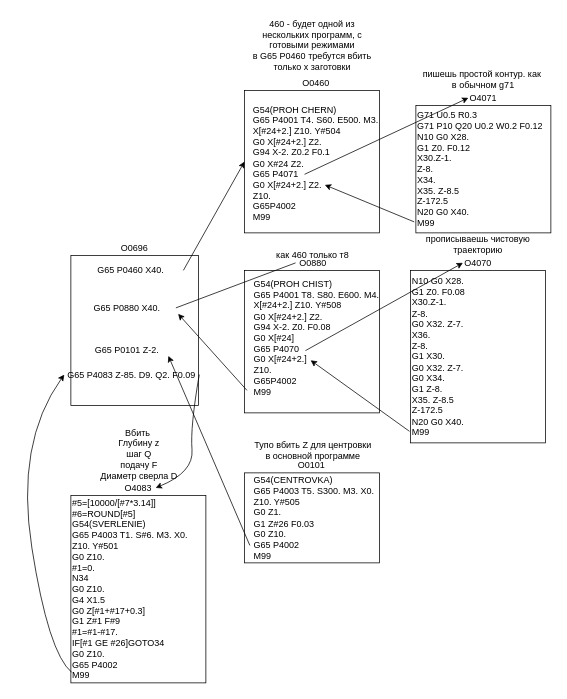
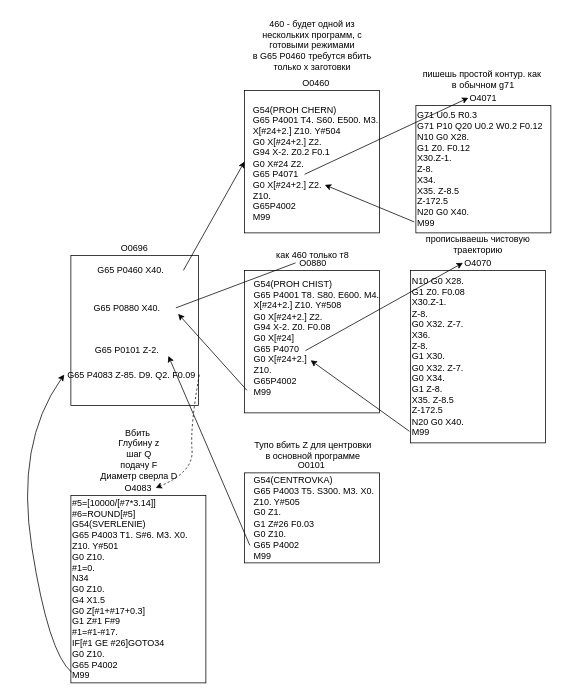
  <mxCell id="0" />
  <mxCell id="1" parent="0" />
  <mxCell id="2" value="" style="rounded=0;whiteSpace=wrap;html=1;" vertex="1" parent="1"><mxGeometry x="94" y="340" width="170" height="200" as="geometry" /></mxCell>
  <mxCell id="3" value="O0696" style="text;html=1;strokeColor=none;fillColor=none;align=center;verticalAlign=middle;whiteSpace=wrap;rounded=0;" vertex="1" parent="1"><mxGeometry x="159" y="320" width="40" height="20" as="geometry" /></mxCell>
  <mxCell id="4" value="G65 P0460 X40." style="text;html=1;strokeColor=none;fillColor=none;align=center;verticalAlign=middle;whiteSpace=wrap;rounded=0;" vertex="1" parent="1"><mxGeometry x="104" y="350" width="140" height="20" as="geometry" /></mxCell>
  <mxCell id="5" value="G65 P0880 X40." style="text;html=1;strokeColor=none;fillColor=none;align=center;verticalAlign=middle;whiteSpace=wrap;rounded=0;" vertex="1" parent="1"><mxGeometry x="104" y="400" width="130" height="20" as="geometry" /></mxCell>
  <mxCell id="6" value="G65 P0101 Z-2." style="text;html=1;strokeColor=none;fillColor=none;align=center;verticalAlign=middle;whiteSpace=wrap;rounded=0;" vertex="1" parent="1"><mxGeometry x="114" y="456" width="110" height="20" as="geometry" /></mxCell>
  <mxCell id="7" value="G65 P4083 Z-85. D9. Q2. F0.09" style="text;html=1;strokeColor=none;fillColor=none;align=center;verticalAlign=middle;whiteSpace=wrap;rounded=0;" vertex="1" parent="1"><mxGeometry x="85.19" y="490" width="180" height="20" as="geometry" /></mxCell>
  <mxCell id="8" value="" style="rounded=0;whiteSpace=wrap;html=1;" vertex="1" parent="1"><mxGeometry x="325.51" y="120" width="180" height="190" as="geometry" /></mxCell>
  <mxCell id="9" value="" style="endArrow=classic;html=1;exitX=1;exitY=0.5;exitDx=0;exitDy=0;entryX=0;entryY=0.5;entryDx=0;entryDy=0;" edge="1" parent="1" source="4" target="8"><mxGeometry width="50" height="50" relative="1" as="geometry"><mxPoint x="394" y="420" as="sourcePoint" /><mxPoint x="444" y="370" as="targetPoint" /></mxGeometry></mxCell>
  <mxCell id="10" value="O0460" style="text;html=1;strokeColor=none;fillColor=none;align=center;verticalAlign=middle;whiteSpace=wrap;rounded=0;" vertex="1" parent="1"><mxGeometry x="380.51" y="100" width="80" height="20" as="geometry" /></mxCell>
  <mxCell id="11" value="&lt;div&gt;&lt;br&gt;&lt;/div&gt;&lt;div&gt;&lt;br&gt;&lt;/div&gt;&lt;div style=&quot;text-align: left&quot;&gt;G54(PROH CHERN)&lt;/div&gt;&lt;div style=&quot;text-align: left&quot;&gt;G65 P4001 T4. S60. E500. M3. X[#24+2.] Z10. Y#504&lt;/div&gt;&lt;div style=&quot;text-align: left&quot;&gt;G0 X[#24+2.] Z2.&lt;/div&gt;&lt;div style=&quot;text-align: left&quot;&gt;G94 X-2. Z0.2 F0.1&amp;nbsp;&lt;/div&gt;&lt;div style=&quot;text-align: left&quot;&gt;G0 X#24 Z2.&lt;/div&gt;&lt;div style=&quot;text-align: left&quot;&gt;G65 P4071&lt;/div&gt;&lt;div style=&quot;text-align: left&quot;&gt;G0 X[#24+2.] Z2.&lt;/div&gt;&lt;div style=&quot;text-align: left&quot;&gt;Z10.&amp;nbsp;&lt;/div&gt;&lt;div style=&quot;text-align: left&quot;&gt;G65P4002&amp;nbsp;&lt;/div&gt;&lt;div style=&quot;text-align: left&quot;&gt;M99&lt;/div&gt;&lt;div style=&quot;text-align: left&quot;&gt;&lt;br&gt;&lt;/div&gt;" style="text;html=1;strokeColor=none;fillColor=none;align=center;verticalAlign=middle;whiteSpace=wrap;rounded=0;" vertex="1" parent="1"><mxGeometry x="335.51" y="125" width="170" height="170" as="geometry" /></mxCell>
  <mxCell id="12" value="&lt;div&gt;G71 U0.5 R0.3&amp;nbsp;&lt;/div&gt;&lt;div&gt;G71 P10 Q20 U0.2 W0.2 F0.12&amp;nbsp;&lt;/div&gt;&lt;div&gt;N10 G0 X28.&lt;/div&gt;&lt;div&gt;G1 Z0. F0.12&amp;nbsp;&lt;/div&gt;&lt;div&gt;X30.Z-1.&lt;/div&gt;&lt;div&gt;Z-8.&lt;/div&gt;&lt;div&gt;X34.&lt;/div&gt;&lt;div&gt;X35. Z-8.5&lt;/div&gt;&lt;div&gt;Z-172.5&lt;/div&gt;&lt;div&gt;N20 G0 X40.&lt;/div&gt;&lt;div&gt;M99&lt;/div&gt;" style="rounded=0;whiteSpace=wrap;html=1;align=left;" vertex="1" parent="1"><mxGeometry x="554" y="140" width="180" height="170" as="geometry" /></mxCell>
  <mxCell id="13" value="O4071" style="text;html=1;strokeColor=none;fillColor=none;align=center;verticalAlign=middle;whiteSpace=wrap;rounded=0;" vertex="1" parent="1"><mxGeometry x="624" y="120" width="40" height="20" as="geometry" /></mxCell>
  <mxCell id="14" value="" style="endArrow=classic;html=1;entryX=0;entryY=0.5;entryDx=0;entryDy=0;exitX=0.412;exitY=0.629;exitDx=0;exitDy=0;exitPerimeter=0;" edge="1" parent="1" source="11" target="13"><mxGeometry width="50" height="50" relative="1" as="geometry"><mxPoint x="394" y="470" as="sourcePoint" /><mxPoint x="444" y="420" as="targetPoint" /></mxGeometry></mxCell>
  <mxCell id="15" value="пишешь простой контур. как&amp;nbsp;&lt;br&gt;в обычном g71" style="text;html=1;strokeColor=none;fillColor=none;align=center;verticalAlign=middle;whiteSpace=wrap;rounded=0;" vertex="1" parent="1"><mxGeometry x="554" y="90" width="180" height="30" as="geometry" /></mxCell>
  <mxCell id="16" value="460 - будет одной из нескольких программ, с готовыми режимами&lt;br&gt;в G65 Р0460 требутся вбить&lt;br&gt;только x заготовки" style="text;html=1;strokeColor=none;fillColor=none;align=center;verticalAlign=middle;whiteSpace=wrap;rounded=0;" vertex="1" parent="1"><mxGeometry x="325.51" y="20" width="180" height="80" as="geometry" /></mxCell>
  <mxCell id="17" value="" style="rounded=0;whiteSpace=wrap;html=1;" vertex="1" parent="1"><mxGeometry x="325.51" y="360" width="180" height="190" as="geometry" /></mxCell>
  <mxCell id="18" value="O0880" style="text;html=1;strokeColor=none;fillColor=none;align=center;verticalAlign=middle;whiteSpace=wrap;rounded=0;" vertex="1" parent="1"><mxGeometry x="393.61" y="340" width="46.19" height="20" as="geometry" /></mxCell>
  <mxCell id="19" value="&lt;div&gt;&lt;div&gt;G54(PROH CHIST)&amp;nbsp;&lt;/div&gt;&lt;div&gt;G65 P4001 T8. S80. E600. M4. X[#24+2.] Z10. Y#508&amp;nbsp;&lt;/div&gt;&lt;div&gt;G0 X[#24+2.] Z2.&lt;/div&gt;&lt;div&gt;G94 X-2. Z0. F0.08&lt;/div&gt;&lt;div&gt;G0 X[#24]&lt;/div&gt;&lt;div&gt;G65 P4070&lt;/div&gt;&lt;div&gt;G0 X[#24+2.]&lt;/div&gt;&lt;div&gt;Z10.&amp;nbsp;&lt;/div&gt;&lt;div&gt;G65P4002&amp;nbsp;&lt;/div&gt;&lt;div&gt;M99&lt;/div&gt;&lt;/div&gt;" style="text;html=1;strokeColor=none;fillColor=none;align=left;verticalAlign=middle;whiteSpace=wrap;rounded=0;" vertex="1" parent="1"><mxGeometry x="335.51" y="365" width="170" height="170" as="geometry" /></mxCell>
  <mxCell id="20" value="&lt;div&gt;N10 G0 X28.&lt;/div&gt;&lt;div&gt;G1 Z0. F0.08&amp;nbsp;&lt;/div&gt;&lt;div&gt;X30.Z-1.&lt;/div&gt;&lt;div&gt;Z-8.&lt;/div&gt;&lt;div&gt;G0 X32. Z-7.&lt;/div&gt;&lt;div&gt;X36.&lt;/div&gt;&lt;div&gt;Z-8.&lt;/div&gt;&lt;div&gt;G1 X30.&lt;/div&gt;&lt;div&gt;G0 X32. Z-7.&lt;/div&gt;&lt;div&gt;G0 X34.&lt;/div&gt;&lt;div&gt;G1 Z-8.&lt;/div&gt;&lt;div&gt;X35. Z-8.5&lt;/div&gt;&lt;div&gt;Z-172.5&lt;/div&gt;&lt;div&gt;N20 G0 X40.&lt;/div&gt;&lt;div&gt;M99&lt;/div&gt;" style="rounded=0;whiteSpace=wrap;html=1;align=left;" vertex="1" parent="1"><mxGeometry x="546.7" y="360" width="180" height="230" as="geometry" /></mxCell>
  <mxCell id="21" value="O4070" style="text;html=1;strokeColor=none;fillColor=none;align=center;verticalAlign=middle;whiteSpace=wrap;rounded=0;" vertex="1" parent="1"><mxGeometry x="616.7" y="340" width="40" height="20" as="geometry" /></mxCell>
  <mxCell id="22" value="прописываешь чистовую траекторию" style="text;html=1;strokeColor=none;fillColor=none;align=center;verticalAlign=middle;whiteSpace=wrap;rounded=0;" vertex="1" parent="1"><mxGeometry x="546.7" y="310" width="180" height="30" as="geometry" /></mxCell>
  <mxCell id="23" value="" style="endArrow=none;html=1;exitX=1;exitY=0.5;exitDx=0;exitDy=0;entryX=0;entryY=0.5;entryDx=0;entryDy=0;" edge="1" parent="1" source="5" target="18"><mxGeometry width="50" height="50" relative="1" as="geometry"><mxPoint x="394" y="600" as="sourcePoint" /><mxPoint x="398" y="520" as="targetPoint" /></mxGeometry></mxCell>
  <mxCell id="24" value="" style="endArrow=classic;html=1;exitX=0.419;exitY=0.6;exitDx=0;exitDy=0;exitPerimeter=0;entryX=0;entryY=0.5;entryDx=0;entryDy=0;" edge="1" parent="1" source="19" target="21"><mxGeometry width="50" height="50" relative="1" as="geometry"><mxPoint x="366.7" y="570" as="sourcePoint" /><mxPoint x="526.7" y="330" as="targetPoint" /></mxGeometry></mxCell>
  <mxCell id="25" value="" style="endArrow=classic;html=1;exitX=-0.007;exitY=0.933;exitDx=0;exitDy=0;exitPerimeter=0;entryX=0.46;entryY=0.676;entryDx=0;entryDy=0;entryPerimeter=0;" edge="1" parent="1" source="20" target="19"><mxGeometry width="50" height="50" relative="1" as="geometry"><mxPoint x="376.7" y="420" as="sourcePoint" /><mxPoint x="426.7" y="370" as="targetPoint" /></mxGeometry></mxCell>
  <mxCell id="26" value="" style="endArrow=classic;html=1;entryX=1.023;entryY=0.9;entryDx=0;entryDy=0;entryPerimeter=0;exitX=0.018;exitY=0.842;exitDx=0;exitDy=0;exitPerimeter=0;" edge="1" parent="1" source="17" target="5"><mxGeometry width="50" height="50" relative="1" as="geometry"><mxPoint x="394" y="590" as="sourcePoint" /><mxPoint x="444" y="540" as="targetPoint" /></mxGeometry></mxCell>
  <mxCell id="27" value="" style="endArrow=classic;html=1;entryX=0.571;entryY=0.712;entryDx=0;entryDy=0;entryPerimeter=0;exitX=-0.012;exitY=0.914;exitDx=0;exitDy=0;exitPerimeter=0;" edge="1" parent="1" source="12" target="11"><mxGeometry width="50" height="50" relative="1" as="geometry"><mxPoint x="394" y="510" as="sourcePoint" /><mxPoint x="444" y="460" as="targetPoint" /></mxGeometry></mxCell>
  <mxCell id="28" value="как 460 только т8" style="text;html=1;strokeColor=none;fillColor=none;align=center;verticalAlign=middle;whiteSpace=wrap;rounded=0;" vertex="1" parent="1"><mxGeometry x="345.21" y="330" width="143" height="20" as="geometry" /></mxCell>
  <mxCell id="29" value="" style="rounded=0;whiteSpace=wrap;html=1;" vertex="1" parent="1"><mxGeometry x="325.51" y="630" width="180" height="120" as="geometry" /></mxCell>
  <mxCell id="30" value="O0101" style="text;html=1;strokeColor=none;fillColor=none;align=center;verticalAlign=middle;whiteSpace=wrap;rounded=0;" vertex="1" parent="1"><mxGeometry x="392.41" y="610" width="46.19" height="20" as="geometry" /></mxCell>
  <mxCell id="31" value="&lt;div&gt;G54(CENTROVKA)&amp;nbsp;&lt;/div&gt;&lt;div&gt;G65 P4003 T5. S300. M3. X0. Z10. Y#505&lt;/div&gt;&lt;div&gt;G0 Z1.&lt;/div&gt;&lt;div&gt;G1 Z#26 F0.03&lt;/div&gt;&lt;div&gt;G0 Z10.&amp;nbsp;&lt;/div&gt;&lt;div&gt;G65 P4002&amp;nbsp;&lt;/div&gt;&lt;div&gt;M99&lt;/div&gt;" style="text;html=1;strokeColor=none;fillColor=none;align=left;verticalAlign=middle;whiteSpace=wrap;rounded=0;" vertex="1" parent="1"><mxGeometry x="335.51" y="630" width="170" height="120" as="geometry" /></mxCell>
  <mxCell id="32" value="Тупо вбить Z для центровки&lt;br&gt;в основной программе" style="text;html=1;strokeColor=none;fillColor=none;align=center;verticalAlign=middle;whiteSpace=wrap;rounded=0;" vertex="1" parent="1"><mxGeometry x="336.71" y="590" width="159.99" height="20" as="geometry" /></mxCell>
  <mxCell id="33" value="" style="endArrow=classic;html=1;exitX=-0.017;exitY=0.806;exitDx=0;exitDy=0;exitPerimeter=0;entryX=1;entryY=0.9;entryDx=0;entryDy=0;entryPerimeter=0;" edge="1" parent="1" source="31" target="6"><mxGeometry width="50" height="50" relative="1" as="geometry"><mxPoint x="394" y="580" as="sourcePoint" /><mxPoint x="444" y="530" as="targetPoint" /></mxGeometry></mxCell>
  <mxCell id="34" value="&lt;div&gt;#5=[10000/[#7*3.14]]&lt;/div&gt;&lt;div&gt;#6=ROUND[#5]&lt;/div&gt;&lt;div&gt;G54(SVERLENIE)&lt;/div&gt;&lt;div&gt;G65 P4003 T1. S#6. M3. X0. Z10. Y#501&lt;/div&gt;&lt;div&gt;G0 Z10.&amp;nbsp;&lt;/div&gt;&lt;div&gt;#1=0.&lt;/div&gt;&lt;div&gt;N34&lt;/div&gt;&lt;div&gt;G0 Z10.&amp;nbsp;&lt;/div&gt;&lt;div&gt;G4 X1.5&amp;nbsp;&lt;/div&gt;&lt;div&gt;G0 Z[#1+#17+0.3]&lt;/div&gt;&lt;div&gt;G1 Z#1 F#9&amp;nbsp;&lt;/div&gt;&lt;div&gt;#1=#1-#17.&amp;nbsp;&lt;/div&gt;&lt;div&gt;IF[#1 GE #26]GOTO34&amp;nbsp;&lt;/div&gt;&lt;div&gt;G0 Z10.&amp;nbsp;&lt;/div&gt;&lt;div&gt;G65 P4002&amp;nbsp;&lt;/div&gt;&lt;div&gt;M99&lt;/div&gt;" style="rounded=0;whiteSpace=wrap;html=1;align=left;" vertex="1" parent="1"><mxGeometry x="94" y="660" width="180" height="250" as="geometry" /></mxCell>
  <mxCell id="35" value="O4083" style="text;html=1;strokeColor=none;fillColor=none;align=center;verticalAlign=middle;whiteSpace=wrap;rounded=0;" vertex="1" parent="1"><mxGeometry x="160.9" y="640" width="46.19" height="20" as="geometry" /></mxCell>
  <mxCell id="36" value="&lt;div&gt;&lt;span&gt;Вбить&amp;nbsp;&lt;/span&gt;&lt;/div&gt;&lt;div&gt;&lt;span&gt;Глубину z&lt;/span&gt;&lt;/div&gt;&lt;div&gt;&lt;span&gt;шаг Q&lt;/span&gt;&lt;/div&gt;&lt;div&gt;&lt;span&gt;подачу F&lt;/span&gt;&lt;/div&gt;&lt;div&gt;Диаметр сверла D&lt;/div&gt;" style="text;html=1;strokeColor=none;fillColor=none;align=center;verticalAlign=middle;whiteSpace=wrap;rounded=0;" vertex="1" parent="1"><mxGeometry x="105.2" y="570" width="159.99" height="70" as="geometry" /></mxCell>
- <mxCell id="37" value="" style="curved=1;endArrow=classic;html=1;exitX=1;exitY=0.45;exitDx=0;exitDy=0;exitPerimeter=0;entryX=0.998;entryY=0.5;entryDx=0;entryDy=0;entryPerimeter=0;" edge="1" parent="1" source="7" target="35"><mxGeometry width="50" height="50" relative="1" as="geometry"><mxPoint x="394" y="700" as="sourcePoint" /><mxPoint x="444" y="650" as="targetPoint" /><Array as="points"><mxPoint x="253" y="569" /><mxPoint x="258" y="629" /></Array></mxGeometry></mxCell>
+ <mxCell id="37" value="" style="curved=1;endArrow=classic;html=1;exitX=1;exitY=0.45;exitDx=0;exitDy=0;exitPerimeter=0;entryX=0.998;entryY=0.5;entryDx=0;entryDy=0;entryPerimeter=0;dashed=1;" edge="1" parent="1" source="7" target="35"><mxGeometry width="50" height="50" relative="1" as="geometry"><mxPoint x="394" y="700" as="sourcePoint" /><mxPoint x="444" y="650" as="targetPoint" /><Array as="points"><mxPoint x="253" y="569" /><mxPoint x="258" y="629" /></Array></mxGeometry></mxCell>
  <mxCell id="38" value="" style="curved=1;endArrow=classic;html=1;exitX=0.006;exitY=0.944;exitDx=0;exitDy=0;exitPerimeter=0;entryX=0;entryY=0.45;entryDx=0;entryDy=0;entryPerimeter=0;" edge="1" parent="1" source="34" target="7"><mxGeometry width="50" height="50" relative="1" as="geometry"><mxPoint x="14" y="870" as="sourcePoint" /><mxPoint x="64" y="820" as="targetPoint" /><Array as="points"><mxPoint x="64" y="870" /><mxPoint x="20" y="590" /></Array></mxGeometry></mxCell>
